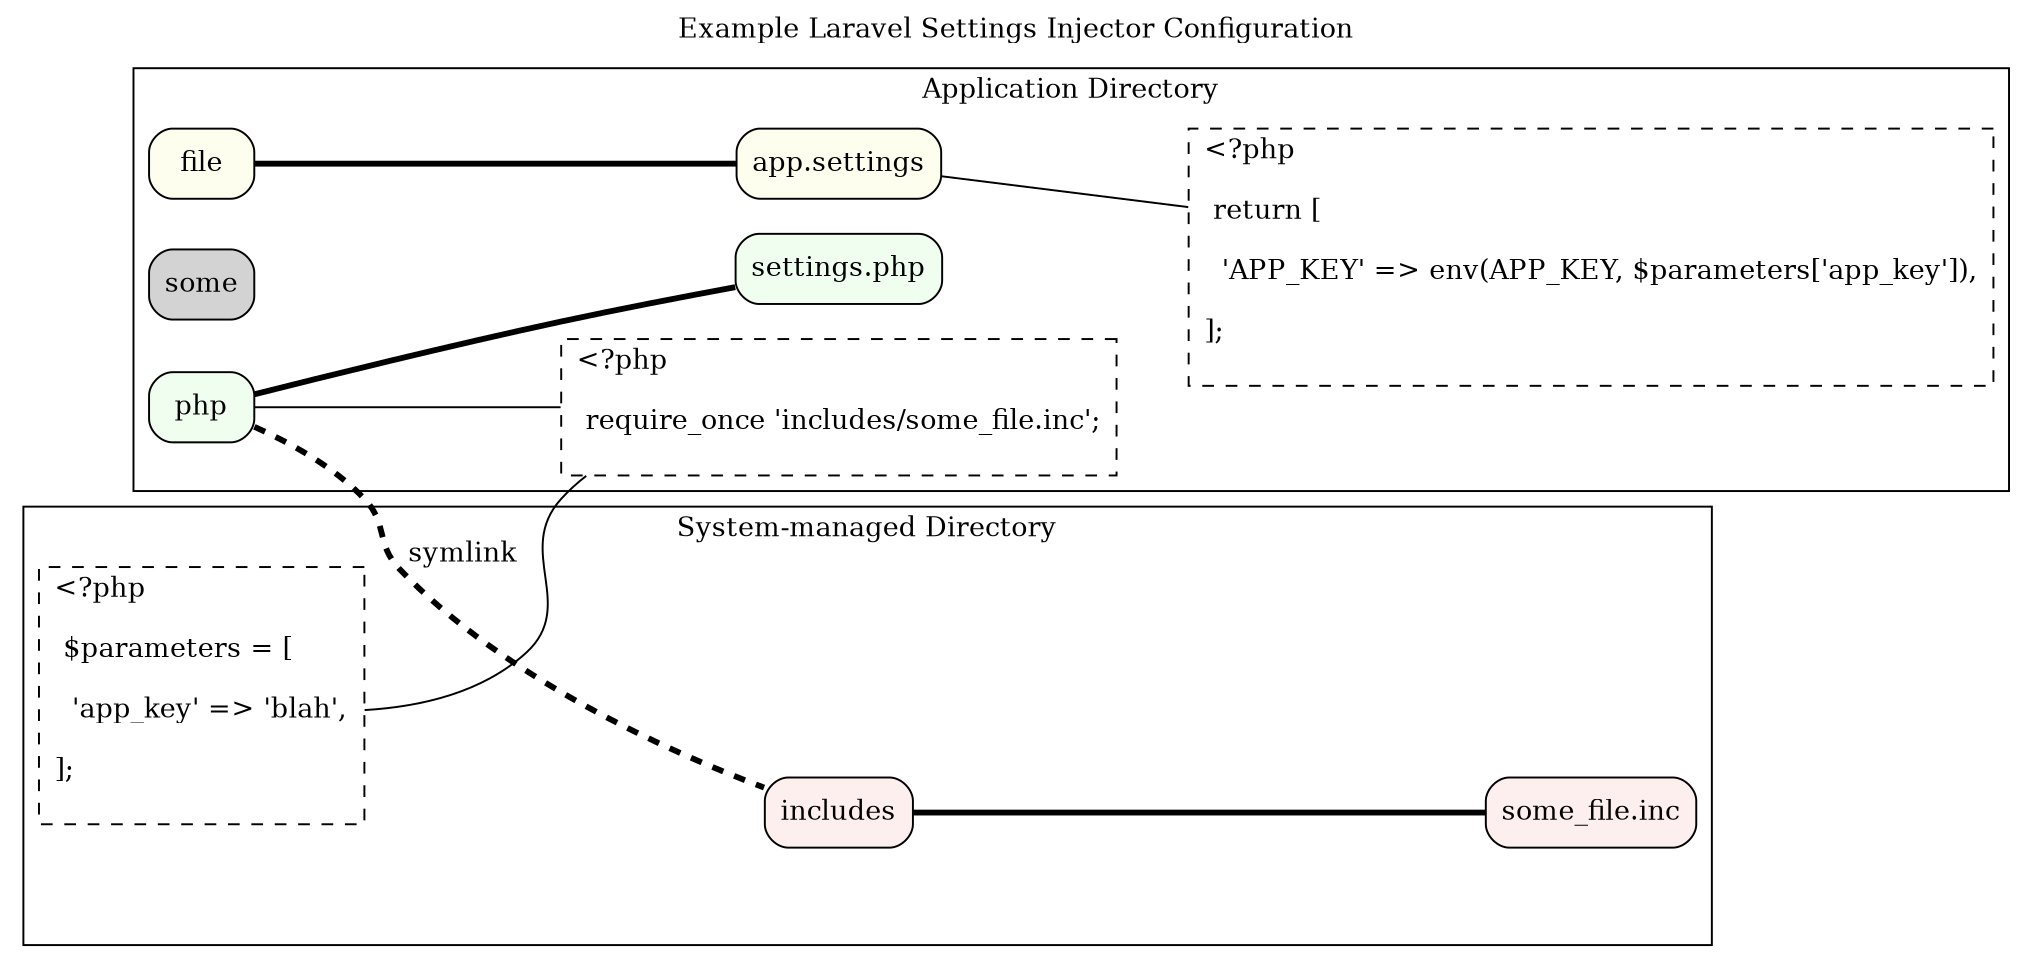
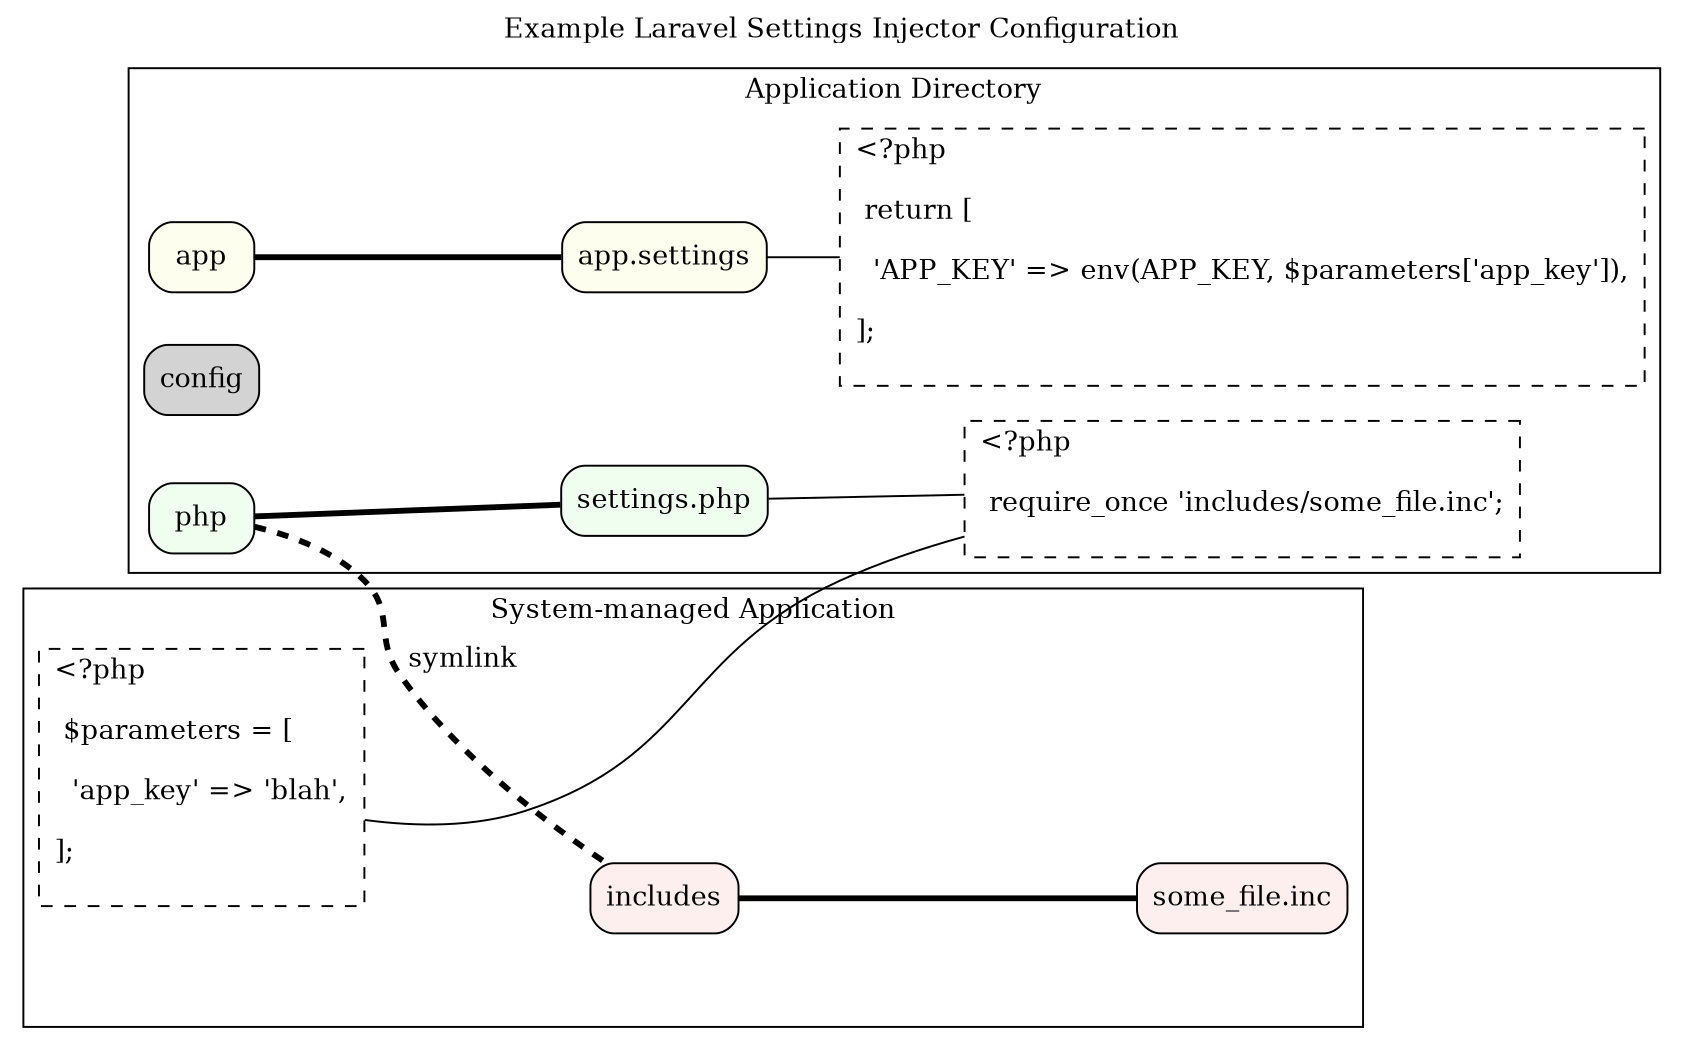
  digraph {
    label="Example Laravel Settings Injector Configuration"
    labelloc=t
    rankdir=LR
    node [shape=rectangle style="rounded, filled"]
    edge [dir=none penwidth="3px"]
-   app [fillcolor="#fefeef" label=file]
+   app [fillcolor="#fefeef"]
    n2 [fillcolor="#fefeef" label="app.settings"]
-   config [label=some]
+   config
    n4 [fillcolor="#effeef" label=php]
    n5 [fillcolor="#effeef" label="settings.php"]
    n6 [label="<?php \l\n require_once 'includes/some_file.inc';\l\n" style=dashed]
    n7 [label="<?php \l\n return \[\l\n  'APP_KEY' => env(APP_KEY, $parameters['app_key']),\l\n\];\l\n" style=dashed]
    includes [fillcolor="#feefef"]
    n9 [label="<?php \l\n $parameters = \[\l\n  'app_key' => 'blah',\l\n\];\l\n" style=dashed]
    n10 [fillcolor="#feefef" label="some_file.inc"]
    anchor1 [shape=none style=invis]
    subgraph cluster_1 {
      label="Application Directory"
      app
      n2
      config
      n4
      n5
      n6
      n7
    }
    subgraph cluster_2 {
-     label="System-managed Directory"
+     label="System-managed Application"
      n9
      n10
      anchor1
      subgraph sub_3 {
        label="System-managed Directory"
        rank=same
        includes
      }
    }
    app -> n2
    n2 -> n7 [penwidth="1px"]
    n4 -> n5
    n4 -> includes [label="\l\n\n\n symlink " style=dashed]
-   n4 -> n6 [penwidth="1px"]
+   n5 -> n6 [penwidth="1px"]
    n6 -> n9 [penwidth="1px" weight=-20]
    includes -> n10
    anchor1 -> includes [penwidth="0px"]
  }
